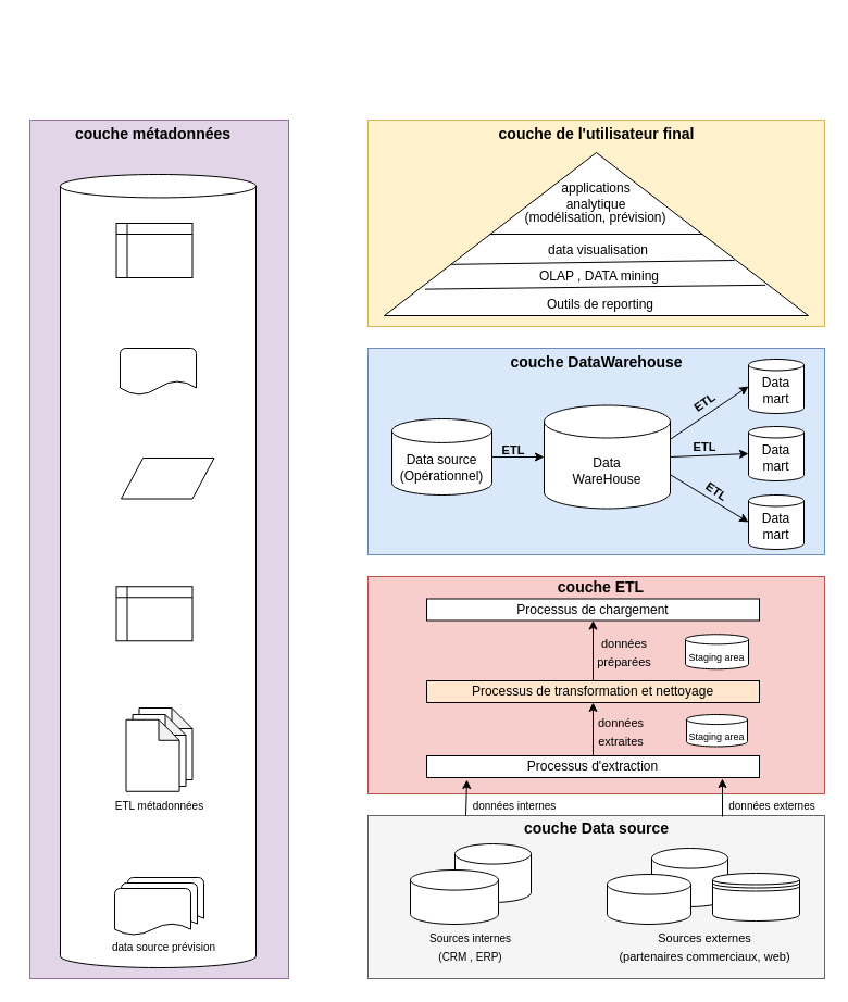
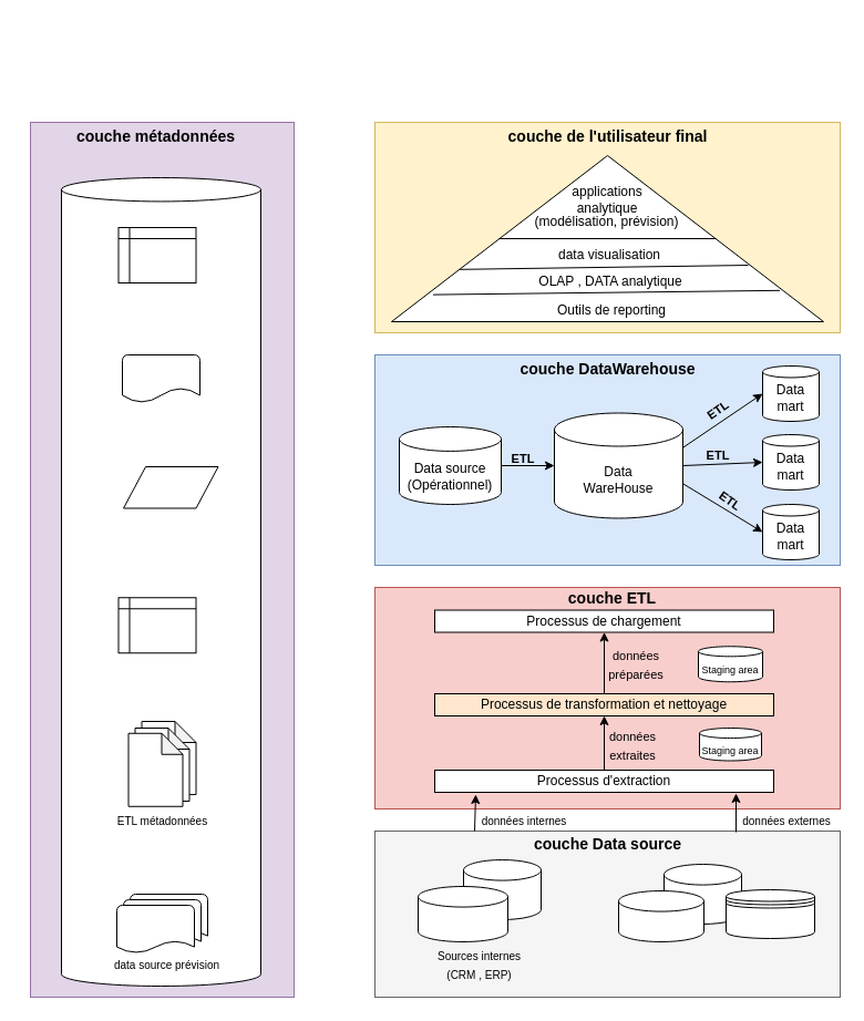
  <mxCell id="0" />
  <mxCell id="1" parent="0" />
  <mxCell id="2" value="" style="rounded=0;whiteSpace=wrap;html=1;fillColor=#fff2cc;strokeColor=#d6b656;" vertex="1" parent="1"><mxGeometry x="338" y="110" width="420" height="190" as="geometry" /></mxCell>
  <mxCell id="3" value="" style="triangle;whiteSpace=wrap;html=1;rotation=-90;perimeterSpacing=1;strokeWidth=1;shadow=0;fillOpacity=100;fixDash=0;autosize=0;container=0;comic=0;" vertex="1" parent="1"><mxGeometry x="473" y="20" width="150" height="390" as="geometry" /></mxCell>
  <mxCell id="4" value="" style="endArrow=none;html=1;exitX=0.192;exitY=0.897;exitDx=0;exitDy=0;exitPerimeter=0;entryX=0.167;entryY=0.098;entryDx=0;entryDy=0;entryPerimeter=0;" edge="1" parent="1" source="3" target="3"><mxGeometry width="50" height="50" relative="1" as="geometry"><mxPoint x="716.08" y="262.88" as="sourcePoint" /><mxPoint x="427" y="267" as="targetPoint" /></mxGeometry></mxCell>
  <mxCell id="5" value="" style="endArrow=none;html=1;entryX=0.317;entryY=0.16;entryDx=0;entryDy=0;entryPerimeter=0;exitX=0.342;exitY=0.824;exitDx=0;exitDy=0;exitPerimeter=0;" edge="1" parent="1" source="3" target="3"><mxGeometry width="50" height="50" relative="1" as="geometry"><mxPoint x="688" y="240" as="sourcePoint" /><mxPoint x="458" y="244" as="targetPoint" /></mxGeometry></mxCell>
  <mxCell id="6" value="" style="endArrow=none;html=1;exitX=0.5;exitY=1;exitDx=0;exitDy=0;entryX=0.5;entryY=0;entryDx=0;entryDy=0;" edge="1" parent="1" source="3" target="3"><mxGeometry width="50" height="50" relative="1" as="geometry"><mxPoint x="658" y="216" as="sourcePoint" /><mxPoint x="488" y="216" as="targetPoint" /></mxGeometry></mxCell>
  <mxCell id="7" value="Outils de reporting" style="text;html=1;strokeColor=none;fillColor=none;align=center;verticalAlign=middle;whiteSpace=wrap;rounded=0;shadow=0;comic=0;opacity=90;" vertex="1" parent="1"><mxGeometry x="392" y="270" width="320" height="20" as="geometry" /></mxCell>
- <mxCell id="8" value="OLAP , DATA mining" style="text;html=1;strokeColor=none;fillColor=none;align=center;verticalAlign=middle;whiteSpace=wrap;rounded=0;shadow=0;comic=0;opacity=90;" vertex="1" parent="1"><mxGeometry x="423" y="244" width="256" height="20" as="geometry" /></mxCell>
+ <mxCell id="8" value="OLAP , DATA analytique" style="text;html=1;strokeColor=none;fillColor=none;align=center;verticalAlign=middle;whiteSpace=wrap;rounded=0;shadow=0;comic=0;opacity=90;" vertex="1" parent="1"><mxGeometry x="423" y="244" width="256" height="20" as="geometry" /></mxCell>
  <mxCell id="9" value="data visualisation" style="text;html=1;strokeColor=none;fillColor=none;align=center;verticalAlign=middle;whiteSpace=wrap;rounded=0;shadow=0;comic=0;opacity=90;" vertex="1" parent="1"><mxGeometry x="452" y="220" width="196" height="20" as="geometry" /></mxCell>
  <mxCell id="10" value="applications analytique" style="text;html=1;strokeColor=none;fillColor=none;align=center;verticalAlign=middle;whiteSpace=wrap;rounded=0;shadow=0;comic=0;opacity=90;" vertex="1" parent="1"><mxGeometry x="518" y="170" width="60" height="20" as="geometry" /></mxCell>
  <mxCell id="11" value="(modélisation, prévision)" style="text;html=1;strokeColor=none;fillColor=none;align=center;verticalAlign=middle;whiteSpace=wrap;rounded=0;shadow=0;comic=0;opacity=90;" vertex="1" parent="1"><mxGeometry x="479" y="190" width="137" height="20" as="geometry" /></mxCell>
  <mxCell id="12" value="&lt;font style=&quot;font-size: 14px&quot;&gt;couche de l'utilisateur final&lt;/font&gt;" style="text;strokeColor=none;fillColor=none;html=1;fontSize=24;fontStyle=1;verticalAlign=middle;align=center;shadow=0;comic=0;" vertex="1" parent="1"><mxGeometry x="428" y="100" width="240" height="40" as="geometry" /></mxCell>
  <mxCell id="13" value="" style="rounded=0;whiteSpace=wrap;html=1;shadow=0;comic=0;strokeWidth=1;fillColor=#dae8fc;strokeColor=#6c8ebf;" vertex="1" parent="1"><mxGeometry x="338" y="320" width="420" height="190" as="geometry" /></mxCell>
  <mxCell id="14" value="Data&lt;br&gt;WareHouse" style="shape=cylinder3;whiteSpace=wrap;html=1;boundedLbl=1;backgroundOutline=1;size=15;shadow=0;comic=0;strokeWidth=1;" vertex="1" parent="1"><mxGeometry x="500" y="372.5" width="116" height="95" as="geometry" /></mxCell>
  <mxCell id="15" value="Data source&lt;br&gt;(Opérationnel)" style="shape=cylinder3;whiteSpace=wrap;html=1;boundedLbl=1;backgroundOutline=1;size=10.961;shadow=0;comic=0;strokeWidth=1;" vertex="1" parent="1"><mxGeometry x="360" y="385" width="92" height="70" as="geometry" /></mxCell>
  <mxCell id="16" value="&lt;font style=&quot;font-size: 12px&quot;&gt;Data mart&lt;/font&gt;" style="shape=cylinder3;whiteSpace=wrap;html=1;boundedLbl=1;backgroundOutline=1;size=5.247;shadow=0;comic=0;strokeWidth=1;" vertex="1" parent="1"><mxGeometry x="688" y="330" width="51" height="50" as="geometry" /></mxCell>
  <mxCell id="17" value="&lt;font style=&quot;font-size: 14px&quot;&gt;couche DataWarehouse&lt;/font&gt;" style="text;strokeColor=none;fillColor=none;html=1;fontSize=24;fontStyle=1;verticalAlign=middle;align=center;shadow=0;comic=0;" vertex="1" parent="1"><mxGeometry x="428" y="310" width="240" height="40" as="geometry" /></mxCell>
  <mxCell id="18" value="&lt;font style=&quot;font-size: 12px&quot;&gt;Data mart&lt;/font&gt;" style="shape=cylinder3;whiteSpace=wrap;html=1;boundedLbl=1;backgroundOutline=1;size=5.247;shadow=0;comic=0;strokeWidth=1;" vertex="1" parent="1"><mxGeometry x="688" y="392" width="51" height="50" as="geometry" /></mxCell>
  <mxCell id="19" value="&lt;font style=&quot;font-size: 12px&quot;&gt;Data mart&lt;/font&gt;" style="shape=cylinder3;whiteSpace=wrap;html=1;boundedLbl=1;backgroundOutline=1;size=5.247;shadow=0;comic=0;strokeWidth=1;" vertex="1" parent="1"><mxGeometry x="688" y="455" width="51" height="50" as="geometry" /></mxCell>
  <mxCell id="20" value="" style="endArrow=classic;html=1;entryX=0;entryY=0.5;entryDx=0;entryDy=0;entryPerimeter=0;exitX=1;exitY=0.5;exitDx=0;exitDy=0;exitPerimeter=0;" edge="1" parent="1" source="15" target="14"><mxGeometry width="50" height="50" relative="1" as="geometry"><mxPoint x="348" y="570" as="sourcePoint" /><mxPoint x="398" y="520" as="targetPoint" /></mxGeometry></mxCell>
  <mxCell id="21" value="&lt;b&gt;&lt;font style=&quot;font-size: 11px&quot;&gt;ETL&lt;/font&gt;&lt;/b&gt;" style="text;html=1;strokeColor=none;fillColor=none;align=center;verticalAlign=middle;whiteSpace=wrap;rounded=0;shadow=0;comic=0;" vertex="1" parent="1"><mxGeometry x="452" y="404" width="40" height="20" as="geometry" /></mxCell>
  <mxCell id="22" value="" style="endArrow=classic;html=1;entryX=0;entryY=0.5;entryDx=0;entryDy=0;entryPerimeter=0;exitX=1;exitY=0;exitDx=0;exitDy=31.25;exitPerimeter=0;" edge="1" parent="1" source="14" target="16"><mxGeometry width="50" height="50" relative="1" as="geometry"><mxPoint x="348" y="570" as="sourcePoint" /><mxPoint x="398" y="520" as="targetPoint" /></mxGeometry></mxCell>
  <mxCell id="23" value="" style="endArrow=classic;html=1;entryX=0;entryY=0.5;entryDx=0;entryDy=0;entryPerimeter=0;exitX=1;exitY=0.5;exitDx=0;exitDy=0;exitPerimeter=0;" edge="1" parent="1" source="14" target="18"><mxGeometry width="50" height="50" relative="1" as="geometry"><mxPoint x="348" y="570" as="sourcePoint" /><mxPoint x="398" y="520" as="targetPoint" /></mxGeometry></mxCell>
  <mxCell id="24" value="" style="endArrow=classic;html=1;entryX=0;entryY=0.5;entryDx=0;entryDy=0;entryPerimeter=0;exitX=1;exitY=0;exitDx=0;exitDy=63.75;exitPerimeter=0;" edge="1" parent="1" source="14" target="19"><mxGeometry width="50" height="50" relative="1" as="geometry"><mxPoint x="348" y="570" as="sourcePoint" /><mxPoint x="398" y="520" as="targetPoint" /></mxGeometry></mxCell>
  <mxCell id="25" value="&lt;b&gt;&lt;font style=&quot;font-size: 11px&quot;&gt;ETL&lt;/font&gt;&lt;/b&gt;" style="text;html=1;strokeColor=none;fillColor=none;align=center;verticalAlign=middle;whiteSpace=wrap;rounded=0;shadow=0;comic=0;rotation=-35;" vertex="1" parent="1"><mxGeometry x="628" y="360" width="40" height="20" as="geometry" /></mxCell>
  <mxCell id="26" value="&lt;b&gt;&lt;font style=&quot;font-size: 11px&quot;&gt;ETL&lt;/font&gt;&lt;/b&gt;" style="text;html=1;strokeColor=none;fillColor=none;align=center;verticalAlign=middle;whiteSpace=wrap;rounded=0;shadow=0;comic=0;" vertex="1" parent="1"><mxGeometry x="628" y="401" width="40" height="20" as="geometry" /></mxCell>
  <mxCell id="27" value="&lt;b&gt;&lt;font style=&quot;font-size: 11px&quot;&gt;ETL&lt;/font&gt;&lt;/b&gt;" style="text;html=1;strokeColor=none;fillColor=none;align=center;verticalAlign=middle;whiteSpace=wrap;rounded=0;shadow=0;comic=0;rotation=35;" vertex="1" parent="1"><mxGeometry x="639" y="442" width="40" height="20" as="geometry" /></mxCell>
  <mxCell id="28" value="" style="rounded=0;whiteSpace=wrap;html=1;shadow=0;comic=0;strokeWidth=1;fillColor=#f8cecc;strokeColor=#b85450;" vertex="1" parent="1"><mxGeometry x="338" y="530" width="420" height="200" as="geometry" /></mxCell>
  <mxCell id="29" value="&lt;font style=&quot;font-size: 14px;&quot;&gt;couche ETL&lt;/font&gt;" style="text;strokeColor=none;fillColor=none;html=1;fontSize=14;fontStyle=1;verticalAlign=middle;align=center;shadow=0;comic=0;" vertex="1" parent="1"><mxGeometry x="432" y="520" width="240" height="40" as="geometry" /></mxCell>
  <mxCell id="30" value="Processus d'extraction" style="rounded=0;whiteSpace=wrap;html=1;shadow=0;comic=0;strokeWidth=1;gradientDirection=south;" vertex="1" parent="1"><mxGeometry x="392" y="695" width="306" height="20" as="geometry" /></mxCell>
  <mxCell id="31" value="Processus de&amp;nbsp;&lt;span&gt;transformation et nettoyage&lt;br&gt;&lt;/span&gt;" style="rounded=0;whiteSpace=wrap;html=1;shadow=0;comic=0;strokeWidth=1;gradientDirection=south;fillColor=#ffe6cc;" vertex="1" parent="1"><mxGeometry x="392" y="626" width="306" height="20" as="geometry" /></mxCell>
  <mxCell id="32" value="Processus de chargement" style="rounded=0;whiteSpace=wrap;html=1;shadow=0;comic=0;strokeWidth=1;gradientDirection=south;" vertex="1" parent="1"><mxGeometry x="392" y="550.5" width="306" height="20" as="geometry" /></mxCell>
  <mxCell id="33" value="" style="endArrow=classic;html=1;fontSize=14;entryX=0.5;entryY=1;entryDx=0;entryDy=0;" edge="1" parent="1" source="31" target="32"><mxGeometry width="50" height="50" relative="1" as="geometry"><mxPoint x="348" y="440" as="sourcePoint" /><mxPoint x="398" y="390" as="targetPoint" /></mxGeometry></mxCell>
  <mxCell id="34" value="" style="endArrow=classic;html=1;fontSize=14;entryX=0.5;entryY=1;entryDx=0;entryDy=0;exitX=0.5;exitY=0;exitDx=0;exitDy=0;" edge="1" parent="1" source="30" target="31"><mxGeometry width="50" height="50" relative="1" as="geometry"><mxPoint x="555" y="638" as="sourcePoint" /><mxPoint x="555" y="584.5" as="targetPoint" /></mxGeometry></mxCell>
  <mxCell id="35" value="&lt;font style=&quot;font-size: 9px&quot;&gt;Staging area&lt;/font&gt;" style="shape=cylinder3;whiteSpace=wrap;html=1;boundedLbl=1;backgroundOutline=1;size=4.533;shadow=0;comic=0;fontSize=14;strokeWidth=1;gradientColor=none;" vertex="1" parent="1"><mxGeometry x="630" y="583.25" width="58" height="32" as="geometry" /></mxCell>
  <mxCell id="36" value="&lt;font style=&quot;font-size: 9px&quot;&gt;Staging area&lt;/font&gt;" style="shape=cylinder3;whiteSpace=wrap;html=1;boundedLbl=1;backgroundOutline=1;size=4.533;shadow=0;comic=0;fontSize=14;strokeWidth=1;gradientColor=none;" vertex="1" parent="1"><mxGeometry x="631" y="657" width="56" height="29.5" as="geometry" /></mxCell>
  <mxCell id="37" value="&lt;font style=&quot;font-size: 11px&quot;&gt;données extraites&lt;/font&gt;" style="text;html=1;strokeColor=none;fillColor=none;align=center;verticalAlign=middle;whiteSpace=wrap;rounded=0;shadow=0;comic=0;fontSize=14;" vertex="1" parent="1"><mxGeometry x="551" y="661.75" width="40" height="20" as="geometry" /></mxCell>
  <mxCell id="38" value="&lt;font style=&quot;font-size: 11px&quot;&gt;données préparées&lt;/font&gt;" style="text;html=1;strokeColor=none;fillColor=none;align=center;verticalAlign=middle;whiteSpace=wrap;rounded=0;shadow=0;comic=0;fontSize=14;" vertex="1" parent="1"><mxGeometry x="554" y="589.25" width="40" height="20" as="geometry" /></mxCell>
  <mxCell id="39" value="" style="rounded=0;whiteSpace=wrap;html=1;shadow=0;comic=0;fontSize=14;strokeWidth=1;fillColor=#f5f5f5;strokeColor=#666666;fontColor=#333333;" vertex="1" parent="1"><mxGeometry x="338" y="750" width="420" height="150" as="geometry" /></mxCell>
  <mxCell id="40" value="" style="shape=cylinder3;whiteSpace=wrap;html=1;boundedLbl=1;backgroundOutline=1;size=9.295;shadow=0;comic=0;fontSize=14;strokeWidth=1;gradientColor=none;" vertex="1" parent="1"><mxGeometry x="418" y="776" width="70" height="54" as="geometry" /></mxCell>
  <mxCell id="41" value="" style="shape=cylinder3;whiteSpace=wrap;html=1;boundedLbl=1;backgroundOutline=1;size=9.295;shadow=0;comic=0;fontSize=14;strokeWidth=1;gradientColor=none;" vertex="1" parent="1"><mxGeometry x="377" y="800" width="81" height="50" as="geometry" /></mxCell>
  <mxCell id="42" value="" style="shape=cylinder3;whiteSpace=wrap;html=1;boundedLbl=1;backgroundOutline=1;size=9.295;shadow=0;comic=0;fontSize=14;strokeWidth=1;gradientColor=none;" vertex="1" parent="1"><mxGeometry x="599" y="780" width="70" height="54" as="geometry" /></mxCell>
  <mxCell id="43" value="" style="shape=cylinder3;whiteSpace=wrap;html=1;boundedLbl=1;backgroundOutline=1;size=9.295;shadow=0;comic=0;fontSize=14;strokeWidth=1;gradientColor=none;" vertex="1" parent="1"><mxGeometry x="558" y="804" width="77" height="46" as="geometry" /></mxCell>
  <mxCell id="44" value="" style="shape=datastore;whiteSpace=wrap;html=1;shadow=0;comic=0;fontSize=14;strokeWidth=1;gradientColor=none;" vertex="1" parent="1"><mxGeometry x="655" y="803" width="80" height="44" as="geometry" /></mxCell>
  <mxCell id="45" value="&lt;font style=&quot;font-size: 14px&quot;&gt;couche Data source&lt;/font&gt;" style="text;strokeColor=none;fillColor=none;html=1;fontSize=14;fontStyle=1;verticalAlign=middle;align=center;shadow=0;comic=0;" vertex="1" parent="1"><mxGeometry x="438" y="742" width="220" height="40" as="geometry" /></mxCell>
  <mxCell id="46" value="&lt;font style=&quot;font-size: 10px&quot;&gt;Sources internes&lt;br&gt;(CRM , ERP)&lt;br&gt;&lt;/font&gt;" style="text;html=1;strokeColor=none;fillColor=none;align=center;verticalAlign=middle;whiteSpace=wrap;rounded=0;shadow=0;comic=0;fontSize=14;" vertex="1" parent="1"><mxGeometry x="377" y="860" width="111" height="20" as="geometry" /></mxCell>
- <mxCell id="47" value="&lt;font style=&quot;font-size: 11px&quot;&gt;Sources externes&lt;br&gt;(partenaires commerciaux, web)&lt;br&gt;&lt;/font&gt;" style="text;html=1;strokeColor=none;fillColor=none;align=center;verticalAlign=middle;whiteSpace=wrap;rounded=0;shadow=0;comic=0;fontSize=14;" vertex="1" parent="1"><mxGeometry x="558" y="860" width="180" height="20" as="geometry" /></mxCell>
  <mxCell id="48" value="" style="endArrow=classic;html=1;fontSize=14;exitX=0;exitY=1;exitDx=0;exitDy=0;" edge="1" parent="1" source="50"><mxGeometry width="50" height="50" relative="1" as="geometry"><mxPoint x="518" y="990" as="sourcePoint" /><mxPoint x="429" y="717" as="targetPoint" /></mxGeometry></mxCell>
  <mxCell id="49" value="" style="endArrow=classic;html=1;fontSize=14;" edge="1" parent="1"><mxGeometry width="50" height="50" relative="1" as="geometry"><mxPoint x="664" y="751" as="sourcePoint" /><mxPoint x="664" y="716" as="targetPoint" /></mxGeometry></mxCell>
  <mxCell id="50" value="&lt;font style=&quot;font-size: 10px&quot;&gt;données internes&lt;/font&gt;" style="text;html=1;strokeColor=none;fillColor=none;align=center;verticalAlign=middle;whiteSpace=wrap;rounded=0;shadow=0;comic=0;fontSize=14;" vertex="1" parent="1"><mxGeometry x="428" y="730" width="90" height="20" as="geometry" /></mxCell>
  <mxCell id="51" value="&lt;font style=&quot;font-size: 10px&quot;&gt;données externes&lt;/font&gt;" style="text;html=1;strokeColor=none;fillColor=none;align=center;verticalAlign=middle;whiteSpace=wrap;rounded=0;shadow=0;comic=0;fontSize=14;" vertex="1" parent="1"><mxGeometry x="665" y="730" width="90" height="20" as="geometry" /></mxCell>
  <mxCell id="52" value="" style="rounded=0;whiteSpace=wrap;html=1;shadow=0;comic=0;fontSize=14;strokeWidth=1;fillColor=#e1d5e7;strokeColor=#9673a6;" vertex="1" parent="1"><mxGeometry x="27" y="110" width="238" height="790" as="geometry" /></mxCell>
  <mxCell id="53" value="&lt;font style=&quot;font-size: 14px&quot;&gt;couche&amp;nbsp;métadonnées&lt;/font&gt;" style="text;strokeColor=none;fillColor=none;html=1;fontSize=24;fontStyle=1;verticalAlign=middle;align=center;shadow=0;comic=0;" vertex="1" parent="1"><mxGeometry x="20" y="110" width="240" height="20" as="geometry" /></mxCell>
  <mxCell id="54" value="" style="shape=cylinder3;whiteSpace=wrap;html=1;boundedLbl=1;backgroundOutline=1;size=10.723;shadow=0;comic=0;fontSize=14;strokeWidth=1;gradientColor=none;" vertex="1" parent="1"><mxGeometry x="55" y="160" width="180" height="730" as="geometry" /></mxCell>
  <mxCell id="55" value="" style="strokeWidth=1;html=1;shape=mxgraph.flowchart.document2;whiteSpace=wrap;size=0.25;shadow=0;comic=0;fontSize=14;gradientColor=none;" vertex="1" parent="1"><mxGeometry x="117" y="807" width="70" height="43" as="geometry" /></mxCell>
  <mxCell id="56" value="" style="strokeWidth=1;html=1;shape=mxgraph.flowchart.document2;whiteSpace=wrap;size=0.25;shadow=0;comic=0;fontSize=14;gradientColor=none;" vertex="1" parent="1"><mxGeometry x="111" y="812" width="70" height="43" as="geometry" /></mxCell>
  <mxCell id="57" value="" style="strokeWidth=1;html=1;shape=mxgraph.flowchart.document2;whiteSpace=wrap;size=0.25;shadow=0;comic=0;fontSize=14;gradientColor=none;" vertex="1" parent="1"><mxGeometry x="105" y="817" width="70" height="43" as="geometry" /></mxCell>
  <mxCell id="58" value="&lt;font style=&quot;font-size: 10px&quot;&gt;data source prévision&lt;/font&gt;" style="text;html=1;strokeColor=none;fillColor=none;align=center;verticalAlign=middle;whiteSpace=wrap;rounded=0;shadow=0;comic=0;fontSize=14;" vertex="1" parent="1"><mxGeometry x="86" y="860" width="129" height="20" as="geometry" /></mxCell>
  <mxCell id="59" value="" style="shape=note;whiteSpace=wrap;html=1;backgroundOutline=1;darkOpacity=0.05;shadow=0;comic=0;fontSize=14;strokeWidth=1;gradientColor=none;size=19;" vertex="1" parent="1"><mxGeometry x="127.5" y="651" width="49" height="66" as="geometry" /></mxCell>
  <mxCell id="60" value="&lt;font style=&quot;font-size: 10px&quot;&gt;ETL métadonnées&lt;/font&gt;" style="text;html=1;strokeColor=none;fillColor=none;align=center;verticalAlign=middle;whiteSpace=wrap;rounded=0;shadow=0;comic=0;fontSize=14;" vertex="1" parent="1"><mxGeometry x="81.5" y="730" width="129" height="20" as="geometry" /></mxCell>
  <mxCell id="61" value="" style="shape=note;whiteSpace=wrap;html=1;backgroundOutline=1;darkOpacity=0.05;shadow=0;comic=0;fontSize=14;strokeWidth=1;gradientColor=none;size=19;" vertex="1" parent="1"><mxGeometry x="121.5" y="657" width="49" height="66" as="geometry" /></mxCell>
  <mxCell id="62" value="" style="shape=note;whiteSpace=wrap;html=1;backgroundOutline=1;darkOpacity=0.05;shadow=0;comic=0;fontSize=14;strokeWidth=1;gradientColor=none;size=19;" vertex="1" parent="1"><mxGeometry x="115.5" y="661.75" width="49" height="66" as="geometry" /></mxCell>
  <mxCell id="63" value="" style="shape=internalStorage;whiteSpace=wrap;html=1;backgroundOutline=1;shadow=0;comic=0;fontSize=14;strokeWidth=1;gradientColor=none;dx=10;dy=10;" vertex="1" parent="1"><mxGeometry x="106.5" y="539.25" width="70" height="50" as="geometry" /></mxCell>
  <mxCell id="64" value="" style="shape=parallelogram;perimeter=parallelogramPerimeter;whiteSpace=wrap;html=1;fixedSize=1;shadow=0;comic=0;fontSize=14;strokeWidth=1;gradientColor=none;" vertex="1" parent="1"><mxGeometry x="111" y="421" width="85.5" height="37.5" as="geometry" /></mxCell>
  <mxCell id="65" value="" style="strokeWidth=1;html=1;shape=mxgraph.flowchart.document2;whiteSpace=wrap;size=0.304;shadow=0;comic=0;fontSize=14;gradientColor=none;" vertex="1" parent="1"><mxGeometry x="110" y="320" width="70" height="43" as="geometry" /></mxCell>
  <mxCell id="66" value="" style="shape=internalStorage;whiteSpace=wrap;html=1;backgroundOutline=1;shadow=0;comic=0;fontSize=14;strokeWidth=1;gradientColor=none;dx=10;dy=10;" vertex="1" parent="1"><mxGeometry x="106.5" y="205" width="70" height="50" as="geometry" /></mxCell>
